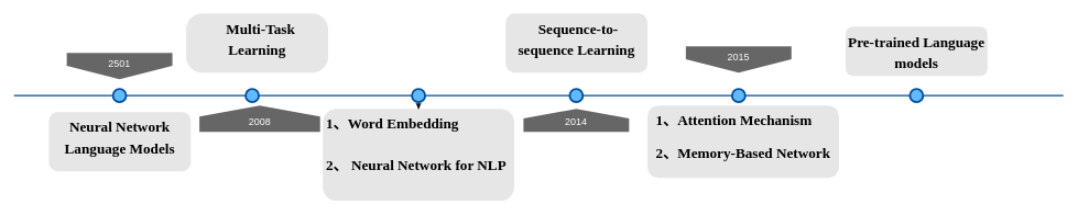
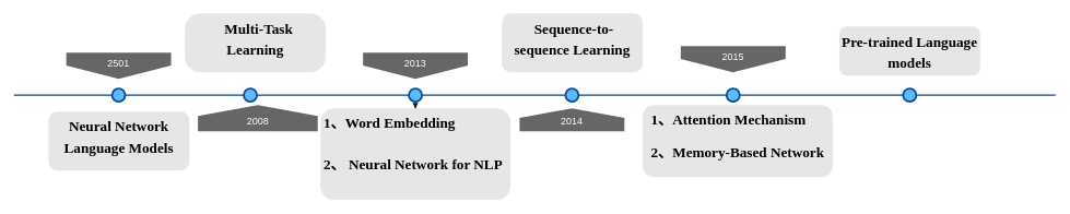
  <mxCell id="0" />
  <mxCell id="1" parent="0" />
  <mxCell id="2" value="" style="line;strokeWidth=2;html=1;fillColor=none;fontSize=28;fontColor=#004D99;strokeColor=#004D99;" parent="1" vertex="1"><mxGeometry x="20" y="140" width="1590" height="10" as="geometry" /></mxCell>
  <mxCell id="3" value="2501" style="shape=offPageConnector;whiteSpace=wrap;html=1;fillColor=#666666;fontSize=15;fontColor=#FFFFFF;size=0.509;verticalAlign=top;strokeColor=none;" parent="1" vertex="1"><mxGeometry x="100" y="80" width="160" height="40" as="geometry" /></mxCell>
+ <mxCell id="4" value="&lt;span&gt;2013&lt;/span&gt;" style="shape=offPageConnector;whiteSpace=wrap;html=1;fillColor=#666666;fontSize=15;fontColor=#FFFFFF;size=0.509;verticalAlign=top;strokeColor=none;" parent="1" vertex="1"><mxGeometry x="553" y="80" width="160" height="40" as="geometry" /></mxCell>
  <mxCell id="5" value="&lt;span&gt;2008&lt;/span&gt;" style="shape=offPageConnector;whiteSpace=wrap;html=1;fillColor=#666666;fontSize=15;fontColor=#FFFFFF;size=0.418;flipV=1;verticalAlign=bottom;strokeColor=none;spacingBottom=4;" parent="1" vertex="1"><mxGeometry x="301" y="160" width="182.86" height="40" as="geometry" /></mxCell>
  <mxCell id="6" value="&lt;span&gt;2014&lt;/span&gt;" style="shape=offPageConnector;whiteSpace=wrap;html=1;fillColor=#666666;fontSize=15;fontColor=#FFFFFF;size=0.418;flipV=1;verticalAlign=bottom;strokeColor=none;spacingBottom=4;" parent="1" vertex="1"><mxGeometry x="792" y="165" width="160" height="35" as="geometry" /></mxCell>
  <mxCell id="7" value="" style="ellipse;whiteSpace=wrap;html=1;fillColor=#61BAFF;fontSize=28;fontColor=#004D99;strokeWidth=3;strokeColor=#004D99;" parent="1" vertex="1"><mxGeometry x="170" y="135" width="20" height="20" as="geometry" /></mxCell>
  <mxCell id="8" value="" style="ellipse;whiteSpace=wrap;html=1;fillColor=#61BAFF;fontSize=28;fontColor=#004D99;strokeWidth=3;strokeColor=#004D99;" parent="1" vertex="1"><mxGeometry x="371" y="135" width="20" height="20" as="geometry" /></mxCell>
  <mxCell id="9" value="" style="edgeStyle=orthogonalEdgeStyle;rounded=0;orthogonalLoop=1;jettySize=auto;html=1;" edge="1" parent="1" source="10" target="14"><mxGeometry relative="1" as="geometry" /></mxCell>
  <mxCell id="10" value="" style="ellipse;whiteSpace=wrap;html=1;fillColor=#61BAFF;fontSize=28;fontColor=#004D99;strokeWidth=3;strokeColor=#004D99;" parent="1" vertex="1"><mxGeometry x="623" y="135" width="20" height="20" as="geometry" /></mxCell>
  <mxCell id="11" value="" style="ellipse;whiteSpace=wrap;html=1;fillColor=#61BAFF;fontSize=28;fontColor=#004D99;strokeWidth=3;strokeColor=#004D99;" parent="1" vertex="1"><mxGeometry x="862" y="135" width="20" height="20" as="geometry" /></mxCell>
  <mxCell id="12" value="&lt;h1&gt;&lt;span lang=&quot;EN-US&quot; style=&quot;line-height: 22px ; font-family: &amp;#34;times new roman&amp;#34; , serif&quot;&gt;&lt;font style=&quot;font-size: 22px&quot;&gt;Neural Network Language Models&lt;/font&gt;&lt;/span&gt;&lt;span style=&quot;font-size: medium ; font-weight: 400&quot;&gt;&lt;/span&gt;&lt;br&gt;&lt;/h1&gt;" style="text;html=1;spacing=5;spacingTop=-20;whiteSpace=wrap;overflow=hidden;strokeColor=none;strokeWidth=3;fillColor=#E6E6E6;fontSize=13;fontColor=#000000;align=center;rounded=1;" parent="1" vertex="1"><mxGeometry x="73" y="170" width="215" height="90" as="geometry" /></mxCell>
  <mxCell id="13" value="&lt;h1&gt;&lt;span lang=&quot;EN-US&quot; style=&quot;line-height: 22px ; font-family: &amp;#34;times new roman&amp;#34; , serif&quot;&gt;&lt;font style=&quot;font-size: 22px&quot;&gt;&amp;nbsp; Multi-Task Learning&lt;/font&gt;&lt;/span&gt;&lt;/h1&gt;" style="text;html=1;spacing=5;spacingTop=-20;whiteSpace=wrap;overflow=hidden;strokeColor=none;strokeWidth=3;fillColor=#E6E6E6;fontSize=13;fontColor=#000000;align=center;rounded=1;arcSize=27;" parent="1" vertex="1"><mxGeometry x="281" y="20" width="215" height="90" as="geometry" /></mxCell>
  <mxCell id="14" value="&lt;h1&gt;&lt;span lang=&quot;EN-US&quot; style=&quot;line-height: 22px ; font-family: &amp;#34;times new roman&amp;#34; , serif&quot;&gt;&lt;font style=&quot;font-size: 22px&quot;&gt;1、Word Embedding&lt;/font&gt;&lt;/span&gt;&lt;/h1&gt;&lt;div&gt;&lt;span lang=&quot;EN-US&quot; style=&quot;line-height: 22px ; font-family: &amp;#34;times new roman&amp;#34; , serif&quot;&gt;&lt;font style=&quot;font-size: 22px&quot;&gt;&lt;h1 style=&quot;font-family: &amp;#34;helvetica&amp;#34;&quot;&gt;&lt;span lang=&quot;EN-US&quot; style=&quot;line-height: 22px ; font-family: &amp;#34;times new roman&amp;#34; , serif&quot;&gt;&lt;font style=&quot;font-size: 22px&quot;&gt;2、 Neural Network for NLP&lt;/font&gt;&lt;/span&gt;&lt;/h1&gt;&lt;/font&gt;&lt;/span&gt;&lt;/div&gt;" style="text;html=1;spacing=5;spacingTop=-20;whiteSpace=wrap;overflow=hidden;strokeColor=none;strokeWidth=3;fillColor=#E6E6E6;fontSize=13;fontColor=#000000;align=left;rounded=1;" parent="1" vertex="1"><mxGeometry x="488" y="165" width="290" height="140" as="geometry" /></mxCell>
  <mxCell id="15" value="&lt;h1&gt;&lt;span lang=&quot;EN-US&quot; style=&quot;line-height: 22px ; font-family: &amp;#34;times new roman&amp;#34; , serif&quot;&gt;&lt;font style=&quot;font-size: 22px&quot;&gt;&amp;nbsp;Sequence-to-sequence Learning&lt;/font&gt;&lt;/span&gt;&lt;/h1&gt;" style="text;html=1;spacing=5;spacingTop=-20;whiteSpace=wrap;overflow=hidden;strokeColor=none;strokeWidth=3;fillColor=#E6E6E6;fontSize=13;fontColor=#000000;align=center;rounded=1;" parent="1" vertex="1"><mxGeometry x="765" y="20" width="215" height="90" as="geometry" /></mxCell>
  <mxCell id="16" value="&lt;h1&gt;&lt;span lang=&quot;EN-US&quot; style=&quot;font-size: 22px ; line-height: 22px ; font-family: &amp;#34;times new roman&amp;#34; , serif&quot;&gt;Pre-trained Language models&lt;/span&gt;&lt;span style=&quot;font-size: medium ; font-weight: 400&quot;&gt;&lt;/span&gt;&lt;br&gt;&lt;/h1&gt;" style="text;html=1;spacing=5;spacingTop=-20;whiteSpace=wrap;overflow=hidden;strokeColor=none;strokeWidth=3;fillColor=#E6E6E6;fontSize=13;fontColor=#000000;align=center;rounded=1;" vertex="1" parent="1"><mxGeometry x="1280" y="40" width="215" height="75" as="geometry" /></mxCell>
  <mxCell id="17" value="&lt;span&gt;2015&lt;/span&gt;" style="shape=offPageConnector;whiteSpace=wrap;html=1;fillColor=#666666;fontSize=15;fontColor=#FFFFFF;size=0.509;verticalAlign=top;strokeColor=none;" vertex="1" parent="1"><mxGeometry x="1038" y="70" width="160" height="40" as="geometry" /></mxCell>
  <mxCell id="18" value="&lt;h1 style=&quot;text-align: left&quot;&gt;&lt;span lang=&quot;EN-US&quot; style=&quot;line-height: 22px ; font-family: &amp;#34;times new roman&amp;#34; , serif&quot;&gt;&lt;font style=&quot;font-size: 22px&quot;&gt;1、Attention Mechanism&lt;/font&gt;&lt;/span&gt;&lt;/h1&gt;&lt;div style=&quot;text-align: left&quot;&gt;&lt;h1&gt;&lt;span lang=&quot;EN-US&quot; style=&quot;line-height: 22px ; font-family: &amp;#34;times new roman&amp;#34; , serif&quot;&gt;&lt;font style=&quot;font-size: 22px&quot;&gt;2、Memory-Based Network&lt;/font&gt;&lt;/span&gt;&lt;/h1&gt;&lt;/div&gt;" style="text;html=1;spacing=5;spacingTop=-20;whiteSpace=wrap;overflow=hidden;strokeColor=none;strokeWidth=3;fillColor=#E6E6E6;fontSize=13;fontColor=#000000;align=center;rounded=1;" vertex="1" parent="1"><mxGeometry x="980" y="160" width="290" height="110" as="geometry" /></mxCell>
  <mxCell id="19" value="" style="ellipse;whiteSpace=wrap;html=1;fillColor=#61BAFF;fontSize=28;fontColor=#004D99;strokeWidth=3;strokeColor=#004D99;" vertex="1" parent="1"><mxGeometry x="1108" y="135" width="20" height="20" as="geometry" /></mxCell>
  <mxCell id="20" value="" style="ellipse;whiteSpace=wrap;html=1;fillColor=#61BAFF;fontSize=28;fontColor=#004D99;strokeWidth=3;strokeColor=#004D99;" vertex="1" parent="1"><mxGeometry x="1377.5" y="135" width="20" height="20" as="geometry" /></mxCell>
